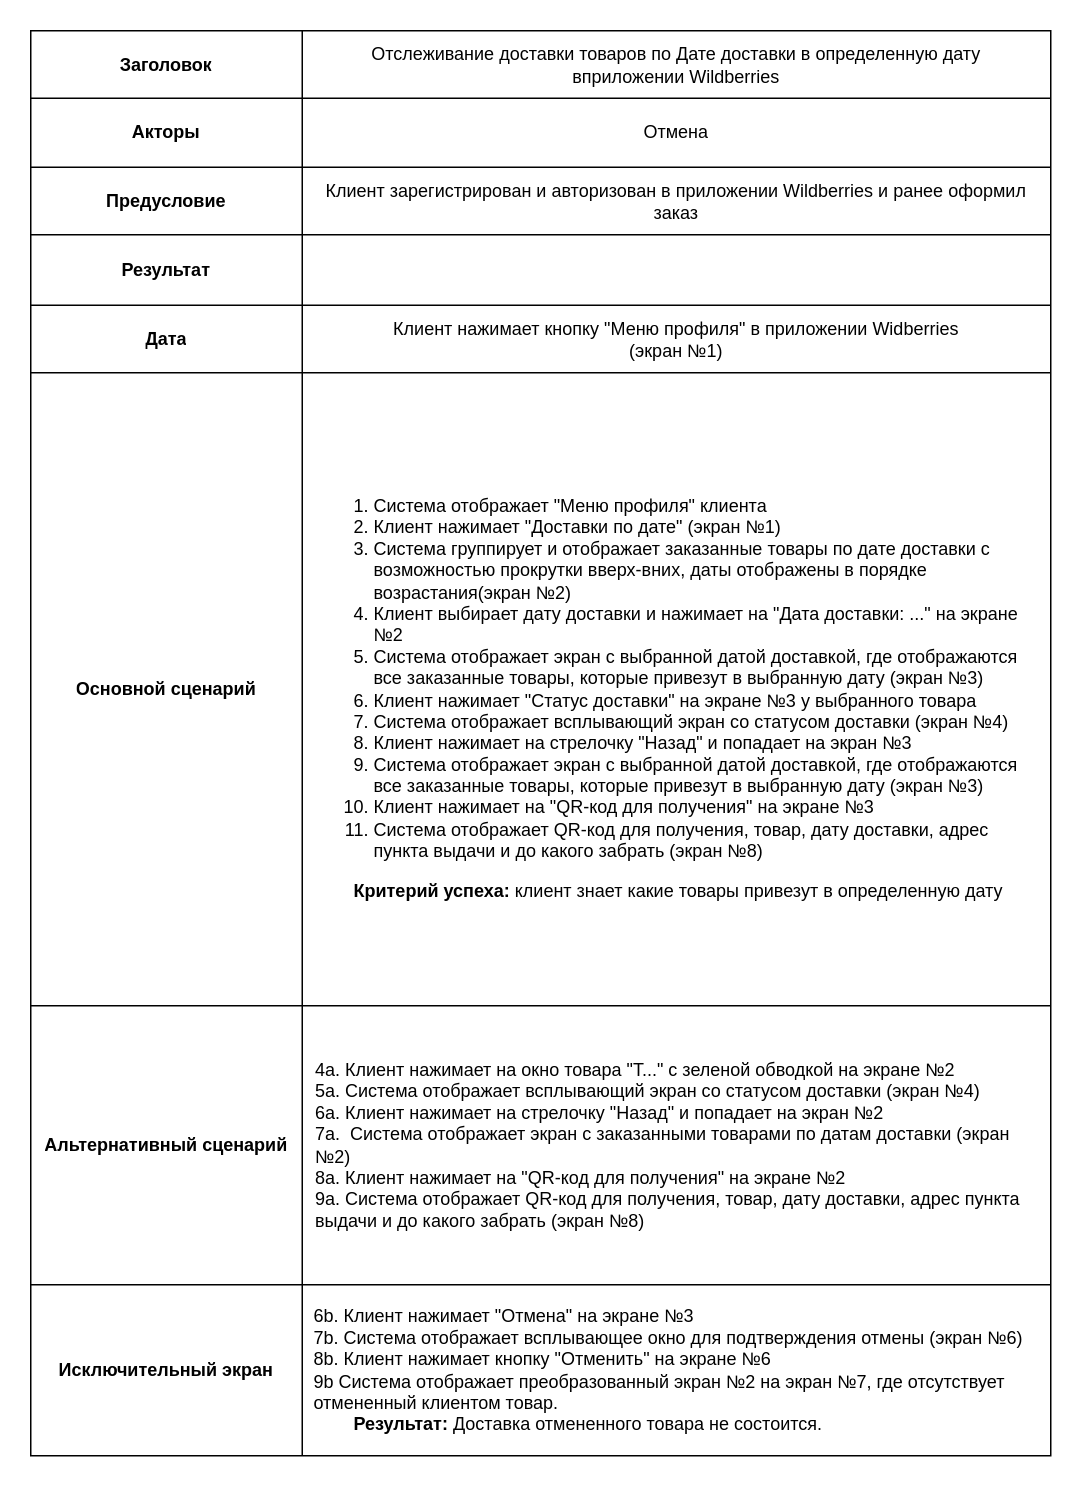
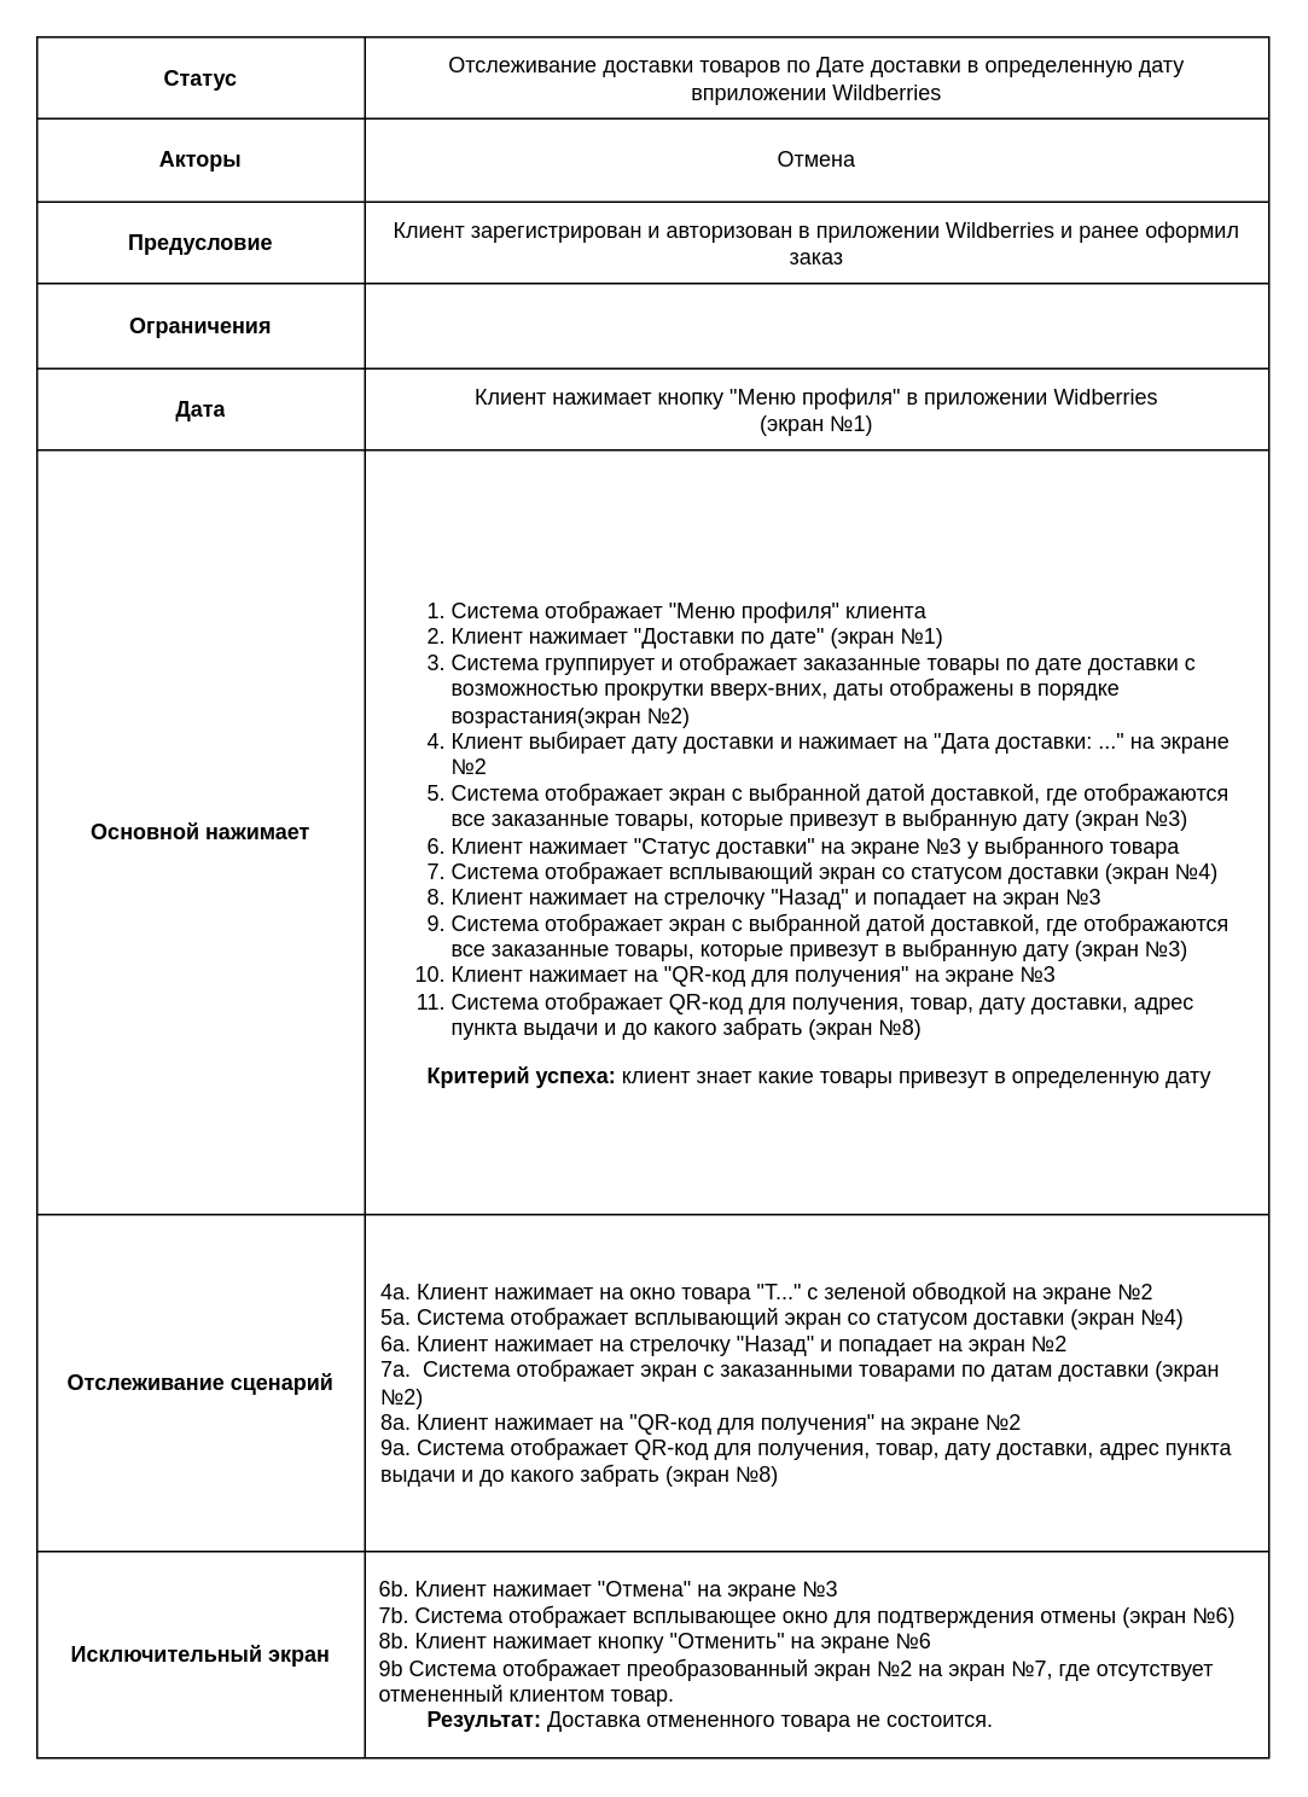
  <mxCell id="0" />
  <mxCell id="1" parent="0" />
  <mxCell id="2" value="" style="shape=table;startSize=0;container=1;collapsible=0;childLayout=tableLayout;" vertex="1" parent="1"><mxGeometry x="20" y="20" width="680" height="950" as="geometry" /></mxCell>
  <mxCell id="3" value="" style="shape=tableRow;horizontal=0;startSize=0;swimlaneHead=0;swimlaneBody=0;strokeColor=inherit;top=0;left=0;bottom=0;right=0;collapsible=0;dropTarget=0;fillColor=none;points=[[0,0.5],[1,0.5]];portConstraint=eastwest;" vertex="1" parent="2"><mxGeometry width="680" height="45" as="geometry" /></mxCell>
- <mxCell id="4" value="&lt;b&gt;Заголовок&lt;/b&gt;" style="shape=partialRectangle;html=1;whiteSpace=wrap;connectable=0;strokeColor=inherit;overflow=hidden;fillColor=none;top=0;left=0;bottom=0;right=0;pointerEvents=1;" vertex="1" parent="3"><mxGeometry width="181" height="45" as="geometry"><mxRectangle width="181" height="45" as="alternateBounds" /></mxGeometry></mxCell>
+ <mxCell id="4" value="&lt;b&gt;Статус&lt;/b&gt;" style="shape=partialRectangle;html=1;whiteSpace=wrap;connectable=0;strokeColor=inherit;overflow=hidden;fillColor=none;top=0;left=0;bottom=0;right=0;pointerEvents=1;" vertex="1" parent="3"><mxGeometry width="181" height="45" as="geometry"><mxRectangle width="181" height="45" as="alternateBounds" /></mxGeometry></mxCell>
  <mxCell id="5" value="Отслеживание доставки товаров по Дате доставки в определенную дату вприложении Wildberries" style="shape=partialRectangle;html=1;whiteSpace=wrap;connectable=0;strokeColor=inherit;overflow=hidden;fillColor=none;top=0;left=0;bottom=0;right=0;pointerEvents=1;spacingLeft=7;spacingRight=7;" vertex="1" parent="3"><mxGeometry x="181" width="499" height="45" as="geometry"><mxRectangle width="499" height="45" as="alternateBounds" /></mxGeometry></mxCell>
  <mxCell id="6" value="" style="shape=tableRow;horizontal=0;startSize=0;swimlaneHead=0;swimlaneBody=0;strokeColor=inherit;top=0;left=0;bottom=0;right=0;collapsible=0;dropTarget=0;fillColor=none;points=[[0,0.5],[1,0.5]];portConstraint=eastwest;" vertex="1" parent="2"><mxGeometry y="45" width="680" height="46" as="geometry" /></mxCell>
  <mxCell id="7" value="&lt;b&gt;Акторы&lt;/b&gt;" style="shape=partialRectangle;html=1;whiteSpace=wrap;connectable=0;strokeColor=inherit;overflow=hidden;fillColor=none;top=0;left=0;bottom=0;right=0;pointerEvents=1;" vertex="1" parent="6"><mxGeometry width="181" height="46" as="geometry"><mxRectangle width="181" height="46" as="alternateBounds" /></mxGeometry></mxCell>
  <mxCell id="8" value="Отмена" style="shape=partialRectangle;html=1;whiteSpace=wrap;connectable=0;strokeColor=inherit;overflow=hidden;fillColor=none;top=0;left=0;bottom=0;right=0;pointerEvents=1;spacingLeft=7;spacingRight=7;" vertex="1" parent="6"><mxGeometry x="181" width="499" height="46" as="geometry"><mxRectangle width="499" height="46" as="alternateBounds" /></mxGeometry></mxCell>
  <mxCell id="9" value="" style="shape=tableRow;horizontal=0;startSize=0;swimlaneHead=0;swimlaneBody=0;strokeColor=inherit;top=0;left=0;bottom=0;right=0;collapsible=0;dropTarget=0;fillColor=none;points=[[0,0.5],[1,0.5]];portConstraint=eastwest;" vertex="1" parent="2"><mxGeometry y="91" width="680" height="45" as="geometry" /></mxCell>
  <mxCell id="10" value="&lt;b&gt;Предусловие&lt;/b&gt;" style="shape=partialRectangle;html=1;whiteSpace=wrap;connectable=0;strokeColor=inherit;overflow=hidden;fillColor=none;top=0;left=0;bottom=0;right=0;pointerEvents=1;" vertex="1" parent="9"><mxGeometry width="181" height="45" as="geometry"><mxRectangle width="181" height="45" as="alternateBounds" /></mxGeometry></mxCell>
  <mxCell id="11" value="Клиент зарегистрирован и авторизован в приложении Wildberries и ранее оформил заказ" style="shape=partialRectangle;html=1;whiteSpace=wrap;connectable=0;strokeColor=inherit;overflow=hidden;fillColor=none;top=0;left=0;bottom=0;right=0;pointerEvents=1;spacingLeft=7;spacingRight=7;" vertex="1" parent="9"><mxGeometry x="181" width="499" height="45" as="geometry"><mxRectangle width="499" height="45" as="alternateBounds" /></mxGeometry></mxCell>
  <mxCell id="12" value="" style="shape=tableRow;horizontal=0;startSize=0;swimlaneHead=0;swimlaneBody=0;strokeColor=inherit;top=0;left=0;bottom=0;right=0;collapsible=0;dropTarget=0;fillColor=none;points=[[0,0.5],[1,0.5]];portConstraint=eastwest;" vertex="1" parent="2"><mxGeometry y="136" width="680" height="47" as="geometry" /></mxCell>
- <mxCell id="13" value="&lt;b&gt;Результат&lt;/b&gt;" style="shape=partialRectangle;html=1;whiteSpace=wrap;connectable=0;strokeColor=inherit;overflow=hidden;fillColor=none;top=0;left=0;bottom=0;right=0;pointerEvents=1;" vertex="1" parent="12"><mxGeometry width="181" height="47" as="geometry"><mxRectangle width="181" height="47" as="alternateBounds" /></mxGeometry></mxCell>
+ <mxCell id="13" value="&lt;b&gt;Ограничения&lt;/b&gt;" style="shape=partialRectangle;html=1;whiteSpace=wrap;connectable=0;strokeColor=inherit;overflow=hidden;fillColor=none;top=0;left=0;bottom=0;right=0;pointerEvents=1;" vertex="1" parent="12"><mxGeometry width="181" height="47" as="geometry"><mxRectangle width="181" height="47" as="alternateBounds" /></mxGeometry></mxCell>
  <mxCell id="14" value="" style="shape=partialRectangle;html=1;whiteSpace=wrap;connectable=0;strokeColor=inherit;overflow=hidden;fillColor=none;top=0;left=0;bottom=0;right=0;pointerEvents=1;spacingLeft=7;spacingRight=7;" vertex="1" parent="12"><mxGeometry x="181" width="499" height="47" as="geometry"><mxRectangle width="499" height="47" as="alternateBounds" /></mxGeometry></mxCell>
  <mxCell id="15" value="" style="shape=tableRow;horizontal=0;startSize=0;swimlaneHead=0;swimlaneBody=0;strokeColor=inherit;top=0;left=0;bottom=0;right=0;collapsible=0;dropTarget=0;fillColor=none;points=[[0,0.5],[1,0.5]];portConstraint=eastwest;" vertex="1" parent="2"><mxGeometry y="183" width="680" height="45" as="geometry" /></mxCell>
  <mxCell id="16" value="&lt;b&gt;Дата&lt;/b&gt;" style="shape=partialRectangle;html=1;whiteSpace=wrap;connectable=0;strokeColor=inherit;overflow=hidden;fillColor=none;top=0;left=0;bottom=0;right=0;pointerEvents=1;" vertex="1" parent="15"><mxGeometry width="181" height="45" as="geometry"><mxRectangle width="181" height="45" as="alternateBounds" /></mxGeometry></mxCell>
  <mxCell id="17" value="Клиент нажимает кнопку &quot;Меню профиля&quot; в приложении Widberries&lt;div&gt;(экран №1)&lt;/div&gt;" style="shape=partialRectangle;html=1;whiteSpace=wrap;connectable=0;strokeColor=inherit;overflow=hidden;fillColor=none;top=0;left=0;bottom=0;right=0;pointerEvents=1;spacingLeft=7;spacingRight=7;" vertex="1" parent="15"><mxGeometry x="181" width="499" height="45" as="geometry"><mxRectangle width="499" height="45" as="alternateBounds" /></mxGeometry></mxCell>
  <mxCell id="18" value="" style="shape=tableRow;horizontal=0;startSize=0;swimlaneHead=0;swimlaneBody=0;strokeColor=inherit;top=0;left=0;bottom=0;right=0;collapsible=0;dropTarget=0;fillColor=none;points=[[0,0.5],[1,0.5]];portConstraint=eastwest;" vertex="1" parent="2"><mxGeometry y="228" width="680" height="422" as="geometry" /></mxCell>
- <mxCell id="19" value="&lt;b&gt;Основной сценарий&lt;/b&gt;" style="shape=partialRectangle;html=1;whiteSpace=wrap;connectable=0;strokeColor=inherit;overflow=hidden;fillColor=none;top=0;left=0;bottom=0;right=0;pointerEvents=1;" vertex="1" parent="18"><mxGeometry width="181" height="422" as="geometry"><mxRectangle width="181" height="422" as="alternateBounds" /></mxGeometry></mxCell>
+ <mxCell id="19" value="&lt;b&gt;Основной нажимает&lt;/b&gt;" style="shape=partialRectangle;html=1;whiteSpace=wrap;connectable=0;strokeColor=inherit;overflow=hidden;fillColor=none;top=0;left=0;bottom=0;right=0;pointerEvents=1;" vertex="1" parent="18"><mxGeometry width="181" height="422" as="geometry"><mxRectangle width="181" height="422" as="alternateBounds" /></mxGeometry></mxCell>
  <mxCell id="20" value="&lt;ol style=&quot;text-align: left;&quot;&gt;&lt;li&gt;Система отображает &quot;Меню профиля&quot; клиента&lt;/li&gt;&lt;li&gt;Клиент нажимает &quot;Доставки по дате&quot; (экран №1)&lt;/li&gt;&lt;li&gt;Система группирует и отображает заказанные товары по дате доставки с возможностью прокрутки вверх-вних, даты отображены в порядке возрастания(экран №2)&lt;/li&gt;&lt;li&gt;Клиент выбирает дату доставки и нажимает на &quot;Дата доставки: ...&quot; на экране №2&lt;/li&gt;&lt;li&gt;Система отображает экран с выбранной датой доставкой, где отображаются все заказанные товары, которые привезут в выбранную дату (экран №3)&lt;/li&gt;&lt;li&gt;Клиент нажимает &quot;Статус доставки&quot; на экране №3 у выбранного товара&lt;/li&gt;&lt;li&gt;Система отображает всплывающий экран со статусом доставки (экран №4)&lt;/li&gt;&lt;li&gt;Клиент нажимает на стрелочку &quot;Назад&quot; и попадает на экран №3&lt;/li&gt;&lt;li&gt;Система отображает экран с выбранной датой доставкой, где отображаются все заказанные товары, которые привезут в выбранную дату (экран №3)&lt;/li&gt;&lt;li&gt;Клиент нажимает на &quot;QR-код для получения&quot; на экране №3&lt;/li&gt;&lt;li&gt;Система отображает QR-код для получения, товар, дату доставки, адрес пункта выдачи и до какого забрать (экран №8)&lt;b style=&quot;text-align: center;&quot;&gt;&lt;br&gt;&lt;/b&gt;&lt;/li&gt;&lt;/ol&gt;&lt;span style=&quot;background-color: initial;&quot;&gt;&lt;div style=&quot;text-align: left;&quot;&gt;&lt;b style=&quot;font-weight: bold; background-color: initial;&quot;&gt;&lt;span style=&quot;white-space: pre;&quot;&gt;&#09;&lt;/span&gt;&lt;/b&gt;&lt;b style=&quot;font-weight: bold; background-color: initial; text-align: center;&quot;&gt;Критерий успеха: &lt;/b&gt;&lt;span style=&quot;background-color: initial; text-align: center;&quot;&gt;клиент знает какие товары привезут в определенную дату&lt;/span&gt;&lt;/div&gt;&lt;/span&gt;" style="shape=partialRectangle;html=1;whiteSpace=wrap;connectable=0;strokeColor=inherit;overflow=hidden;fillColor=none;top=0;left=0;bottom=0;right=0;pointerEvents=1;spacingLeft=7;spacingRight=7;" vertex="1" parent="18"><mxGeometry x="181" width="499" height="422" as="geometry"><mxRectangle width="499" height="422" as="alternateBounds" /></mxGeometry></mxCell>
  <mxCell id="21" value="" style="shape=tableRow;horizontal=0;startSize=0;swimlaneHead=0;swimlaneBody=0;strokeColor=inherit;top=0;left=0;bottom=0;right=0;collapsible=0;dropTarget=0;fillColor=none;points=[[0,0.5],[1,0.5]];portConstraint=eastwest;" vertex="1" parent="2"><mxGeometry y="650" width="680" height="186" as="geometry" /></mxCell>
- <mxCell id="22" value="&lt;b&gt;Альтернативный сценарий&lt;/b&gt;" style="shape=partialRectangle;html=1;whiteSpace=wrap;connectable=0;strokeColor=inherit;overflow=hidden;fillColor=none;top=0;left=0;bottom=0;right=0;pointerEvents=1;" vertex="1" parent="21"><mxGeometry width="181" height="186" as="geometry"><mxRectangle width="181" height="186" as="alternateBounds" /></mxGeometry></mxCell>
+ <mxCell id="22" value="&lt;b&gt;Отслеживание сценарий&lt;/b&gt;" style="shape=partialRectangle;html=1;whiteSpace=wrap;connectable=0;strokeColor=inherit;overflow=hidden;fillColor=none;top=0;left=0;bottom=0;right=0;pointerEvents=1;" vertex="1" parent="21"><mxGeometry width="181" height="186" as="geometry"><mxRectangle width="181" height="186" as="alternateBounds" /></mxGeometry></mxCell>
  <mxCell id="23" value="4а. Клиент нажимает на окно товара &quot;Т...&quot; с зеленой обводкой на экране №2&lt;div&gt;5а.&amp;nbsp;&lt;span style=&quot;background-color: initial;&quot;&gt;Система отображает всплывающий экран со статусом доставки (экран №4)&lt;/span&gt;&lt;/div&gt;&lt;div&gt;&lt;span style=&quot;background-color: initial;&quot;&gt;6а. Клиент нажимает на стрелочку &quot;Назад&quot; и попадает на экран №2&lt;/span&gt;&lt;/div&gt;&lt;div&gt;&lt;span style=&quot;background-color: initial;&quot;&gt;7а.&amp;nbsp; Система отображает экран с заказанными товарами по датам доставки (экран №2)&lt;/span&gt;&lt;/div&gt;&lt;div&gt;&lt;span style=&quot;background-color: initial;&quot;&gt;8а. Клиент нажимает на &quot;QR-код для получения&quot; на экране №2&lt;/span&gt;&lt;/div&gt;&lt;div&gt;&lt;span style=&quot;background-color: initial;&quot;&gt;9а. Система отображает QR-код для получения, товар, дату доставки, адрес пункта выдачи и до какого забрать (экран №8)&lt;/span&gt;&lt;/div&gt;" style="shape=partialRectangle;html=1;whiteSpace=wrap;connectable=0;strokeColor=inherit;overflow=hidden;fillColor=none;top=0;left=0;bottom=0;right=0;pointerEvents=1;align=left;spacingLeft=7;spacingRight=7;" vertex="1" parent="21"><mxGeometry x="181" width="499" height="186" as="geometry"><mxRectangle width="499" height="186" as="alternateBounds" /></mxGeometry></mxCell>
  <mxCell id="24" value="" style="shape=tableRow;horizontal=0;startSize=0;swimlaneHead=0;swimlaneBody=0;strokeColor=inherit;top=0;left=0;bottom=0;right=0;collapsible=0;dropTarget=0;fillColor=none;points=[[0,0.5],[1,0.5]];portConstraint=eastwest;" vertex="1" parent="2"><mxGeometry y="836" width="680" height="114" as="geometry" /></mxCell>
  <mxCell id="25" value="&lt;b&gt;Исключительный экран&lt;/b&gt;" style="shape=partialRectangle;html=1;whiteSpace=wrap;connectable=0;strokeColor=inherit;overflow=hidden;fillColor=none;top=0;left=0;bottom=0;right=0;pointerEvents=1;" vertex="1" parent="24"><mxGeometry width="181" height="114" as="geometry"><mxRectangle width="181" height="114" as="alternateBounds" /></mxGeometry></mxCell>
  <mxCell id="26" value="&lt;div style=&quot;text-align: left;&quot;&gt;&lt;span style=&quot;background-color: initial;&quot;&gt;6b. Клиент нажимает &quot;Отмена&quot; на экране №3&lt;/span&gt;&lt;/div&gt;&lt;div style=&quot;text-align: left;&quot;&gt;&lt;span style=&quot;background-color: initial;&quot;&gt;7b. Система отображает всплывающее окно для подтверждения отмены (экран №6)&lt;/span&gt;&lt;/div&gt;&lt;div style=&quot;text-align: left;&quot;&gt;&lt;span style=&quot;background-color: initial;&quot;&gt;8b. Клиент нажимает кнопку &quot;Отменить&quot; на экране №6&lt;/span&gt;&lt;/div&gt;&lt;div style=&quot;text-align: left;&quot;&gt;&lt;span style=&quot;background-color: initial;&quot;&gt;9b Система отображает преобразованный экран №2 на экран №7, где отсутствует отмененный клиентом товар.&lt;/span&gt;&lt;/div&gt;&lt;div style=&quot;text-align: left;&quot;&gt;&lt;b style=&quot;background-color: initial;&quot;&gt;&lt;span style=&quot;white-space: pre;&quot;&gt;&#09;&lt;/span&gt;Результат&lt;/b&gt;&lt;b style=&quot;background-color: initial;&quot;&gt;: &lt;/b&gt;&lt;span style=&quot;background-color: initial;&quot;&gt;Доставка отмененного товара не состоится.&lt;/span&gt;&lt;span style=&quot;text-align: left;&quot;&gt;&lt;br&gt;&lt;/span&gt;&lt;/div&gt;" style="shape=partialRectangle;html=1;whiteSpace=wrap;connectable=0;strokeColor=inherit;overflow=hidden;fillColor=none;top=0;left=0;bottom=0;right=0;pointerEvents=1;spacingLeft=7;spacingRight=7;" vertex="1" parent="24"><mxGeometry x="181" width="499" height="114" as="geometry"><mxRectangle width="499" height="114" as="alternateBounds" /></mxGeometry></mxCell>
